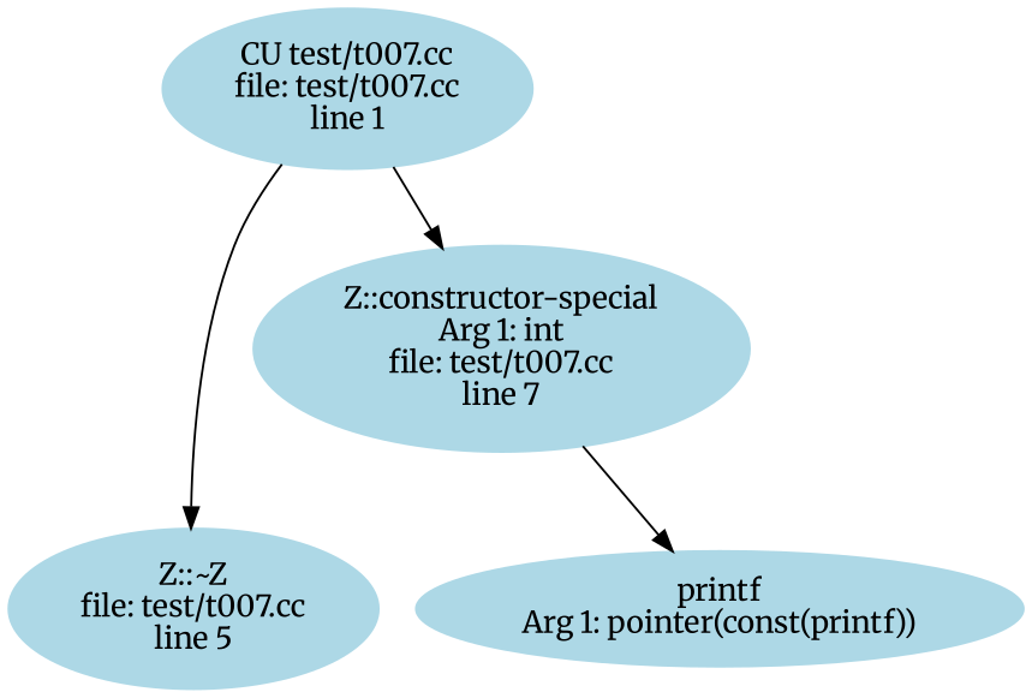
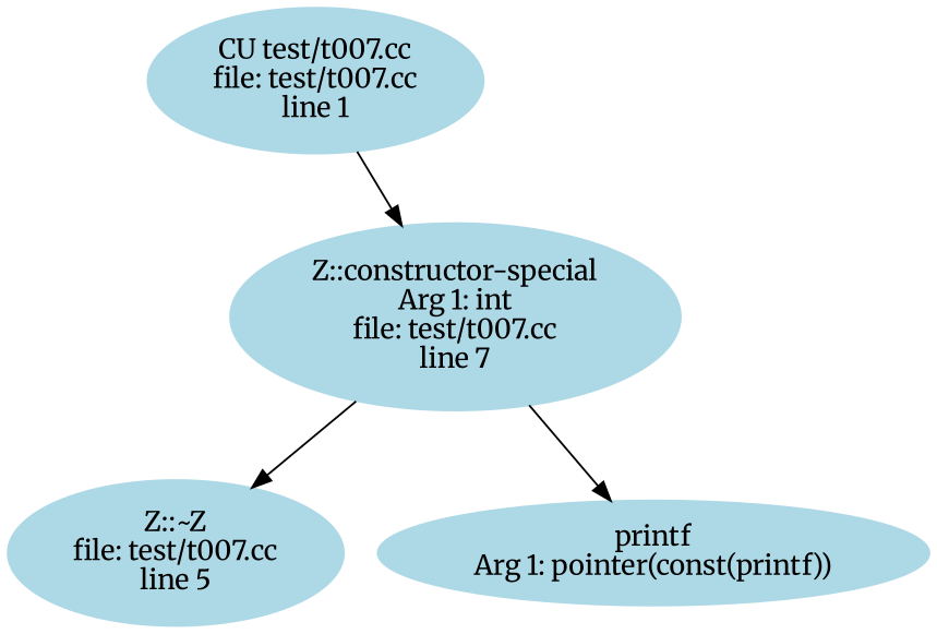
  digraph {
    fontname=Merriweather
    node [color=lightblue fontname=Merriweather style=filled]
    edge [arrowtail=odot fontname=Merriweather]
    n1 [label="Z::~Z\nfile: test/t007.cc\nline 5"]
    n2 [label="printf\nArg 1: pointer(const(printf))"]
    n3 [label="Z::constructor-special\nArg 1: int\nfile: test/t007.cc\nline 7"]
    n4 [label="CU test/t007.cc\nfile: test/t007.cc\nline 1"]
    n3 -> n2
-   n4 -> n1
+   n3 -> n1
    n4 -> n3
  }
